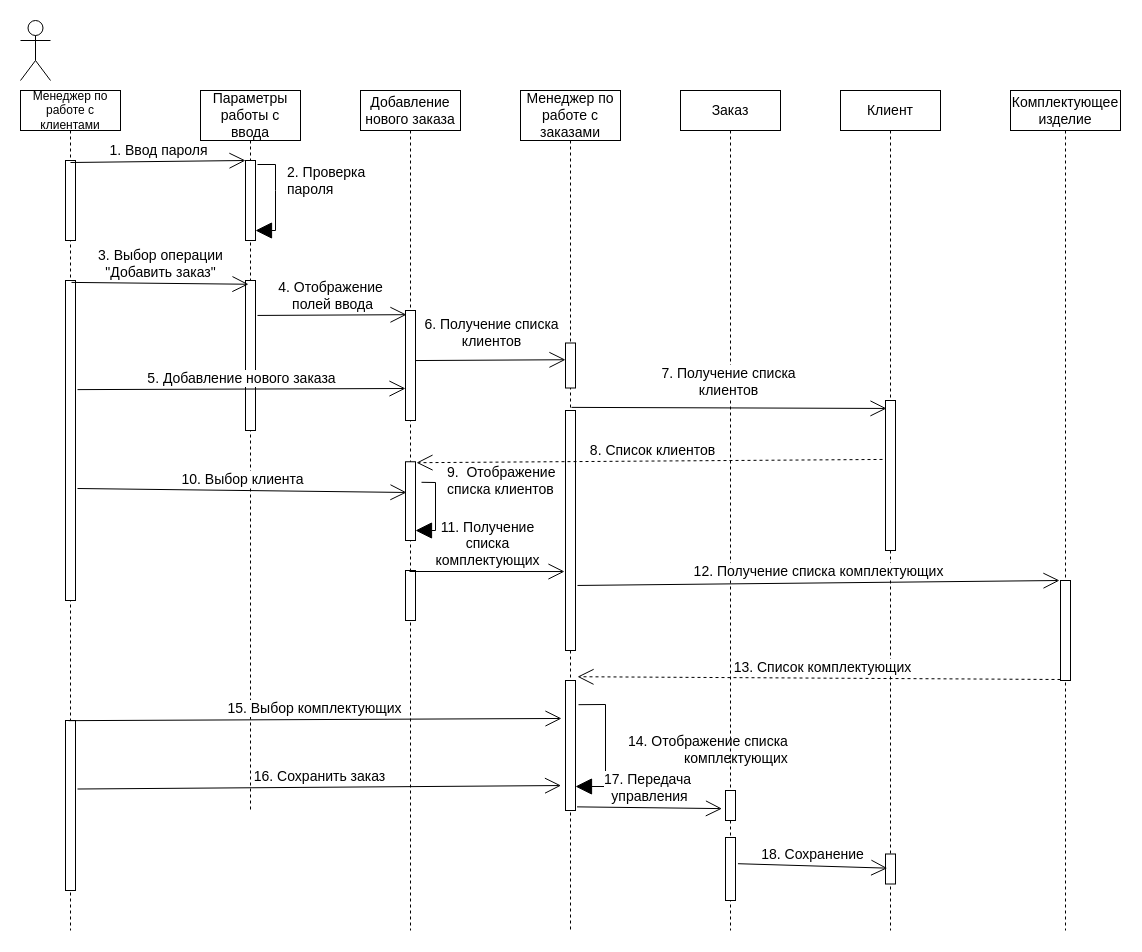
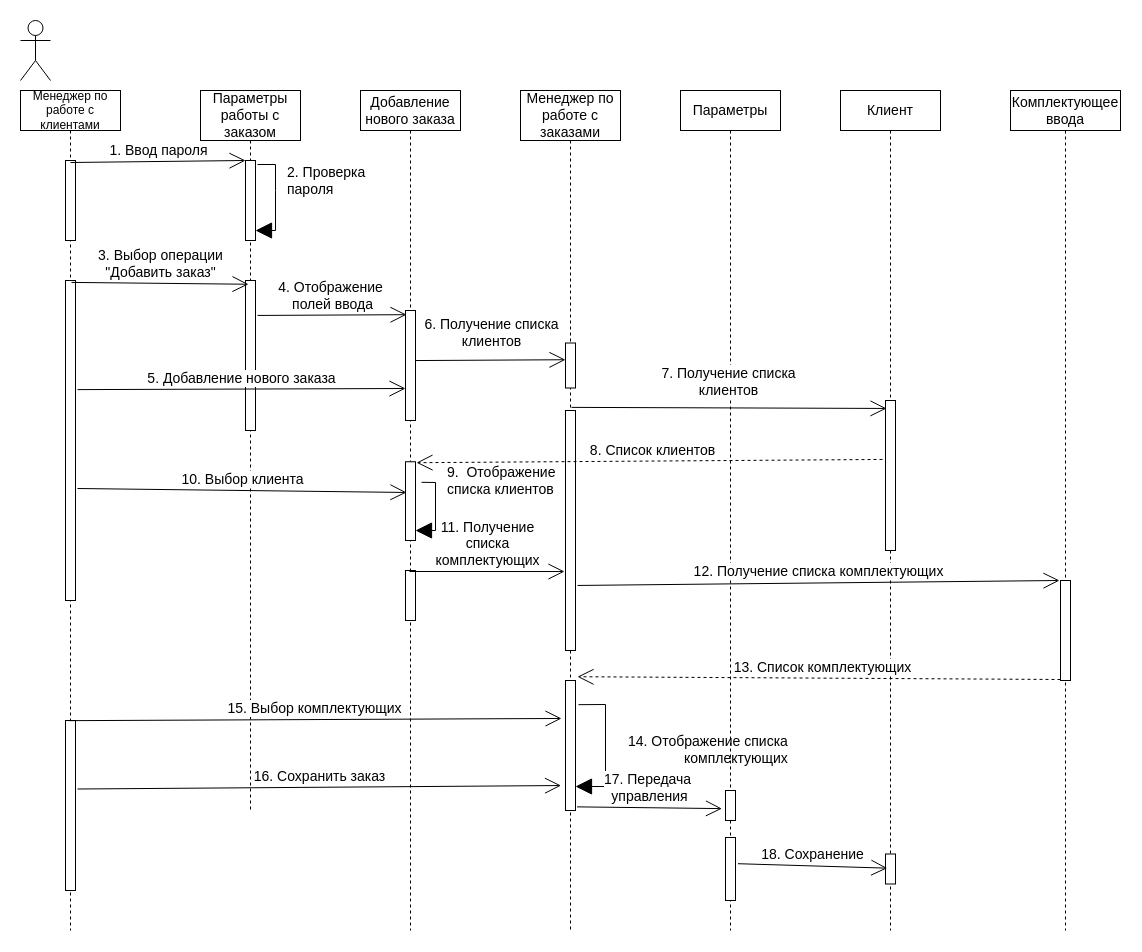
  <mxCell id="0" />
  <mxCell id="1" parent="0" />
  <mxCell id="2" value="" style="shape=umlActor;verticalLabelPosition=bottom;verticalAlign=top;html=1;" vertex="1" parent="1"><mxGeometry x="20" width="30" height="60" as="geometry" y="20" /></mxCell>
  <mxCell id="3" value="Менеджер по работе с клиентами" style="shape=umlLifeline;perimeter=lifelinePerimeter;whiteSpace=wrap;html=1;container=1;collapsible=0;recursiveResize=0;outlineConnect=0;" vertex="1" parent="1"><mxGeometry x="20" y="90" width="100" height="840" as="geometry" /></mxCell>
  <mxCell id="4" value="" style="html=1;points=[];perimeter=orthogonalPerimeter;fontSize=14;" vertex="1" parent="3"><mxGeometry x="45" y="70" width="10" height="80" as="geometry" /></mxCell>
  <mxCell id="5" value="" style="html=1;points=[];perimeter=orthogonalPerimeter;fontSize=14;" vertex="1" parent="3"><mxGeometry x="45" y="190" width="10" height="320" as="geometry" /></mxCell>
  <mxCell id="6" value="" style="html=1;points=[];perimeter=orthogonalPerimeter;fontSize=14;" vertex="1" parent="3"><mxGeometry x="45" y="630" width="10" height="170" as="geometry" /></mxCell>
- <mxCell id="7" value="Параметры работы с ввода" style="shape=umlLifeline;perimeter=lifelinePerimeter;whiteSpace=wrap;html=1;container=1;collapsible=0;recursiveResize=0;outlineConnect=0;fontSize=14;size=50;" vertex="1" parent="1"><mxGeometry x="200" y="90" width="100" height="720" as="geometry" /></mxCell>
+ <mxCell id="7" value="Параметры работы с заказом" style="shape=umlLifeline;perimeter=lifelinePerimeter;whiteSpace=wrap;html=1;container=1;collapsible=0;recursiveResize=0;outlineConnect=0;fontSize=14;size=50;" vertex="1" parent="1"><mxGeometry x="200" y="90" width="100" height="720" as="geometry" /></mxCell>
  <mxCell id="8" value="" style="html=1;points=[];perimeter=orthogonalPerimeter;fontSize=14;" vertex="1" parent="7"><mxGeometry x="45" y="70" width="10" height="80" as="geometry" /></mxCell>
  <mxCell id="9" value="2. Проверка &lt;br&gt;пароля" style="html=1;verticalAlign=bottom;endArrow=block;rounded=0;fontSize=14;endSize=14;exitX=1.2;exitY=0.05;exitDx=0;exitDy=0;exitPerimeter=0;align=left;" edge="1" parent="7" source="8" target="8"><mxGeometry x="0.038" y="10" width="80" relative="1" as="geometry"><mxPoint x="460" y="260" as="sourcePoint" /><mxPoint x="540" y="260" as="targetPoint" /><Array as="points"><mxPoint x="75" y="74" /><mxPoint x="75" y="100" /><mxPoint x="75" y="140" /></Array><mxPoint as="offset" /></mxGeometry></mxCell>
  <mxCell id="10" value="" style="html=1;points=[];perimeter=orthogonalPerimeter;fontSize=14;" vertex="1" parent="7"><mxGeometry x="45" y="190" width="10" height="150" as="geometry" /></mxCell>
  <mxCell id="11" value="Добавление нового заказа" style="shape=umlLifeline;perimeter=lifelinePerimeter;whiteSpace=wrap;html=1;container=1;collapsible=0;recursiveResize=0;outlineConnect=0;fontSize=14;" vertex="1" parent="1"><mxGeometry x="360" y="90" width="100" height="840" as="geometry" /></mxCell>
  <mxCell id="12" value="" style="html=1;points=[];perimeter=orthogonalPerimeter;fontSize=14;" vertex="1" parent="11"><mxGeometry x="45" y="220" width="10" height="110" as="geometry" /></mxCell>
  <mxCell id="13" value="" style="html=1;points=[];perimeter=orthogonalPerimeter;fontSize=14;" vertex="1" parent="11"><mxGeometry x="45" y="371.25" width="10" height="78.75" as="geometry" /></mxCell>
  <mxCell id="14" value="9.&amp;nbsp; Отображение&amp;nbsp;&lt;br&gt;списка клиентов" style="html=1;verticalAlign=bottom;endArrow=block;rounded=0;fontSize=14;endSize=14;align=left;exitX=1.6;exitY=0.261;exitDx=0;exitDy=0;exitPerimeter=0;" edge="1" parent="11" source="13" target="13"><mxGeometry x="-0.22" y="10" width="80" relative="1" as="geometry"><mxPoint x="120" y="310" as="sourcePoint" /><mxPoint x="-95" y="130" as="targetPoint" /><Array as="points"><mxPoint x="75" y="392" /><mxPoint x="75" y="440" /></Array><mxPoint as="offset" /></mxGeometry></mxCell>
  <mxCell id="15" value="" style="html=1;points=[];perimeter=orthogonalPerimeter;fontSize=14;" vertex="1" parent="11"><mxGeometry x="45" y="480" width="10" height="50" as="geometry" /></mxCell>
  <mxCell id="16" value="Менеджер по работе с заказами" style="shape=umlLifeline;perimeter=lifelinePerimeter;whiteSpace=wrap;html=1;container=1;collapsible=0;recursiveResize=0;outlineConnect=0;fontSize=14;size=50;" vertex="1" parent="1"><mxGeometry x="520" y="90" width="100" height="840" as="geometry" /></mxCell>
  <mxCell id="17" value="" style="html=1;points=[];perimeter=orthogonalPerimeter;fontSize=14;" vertex="1" parent="16"><mxGeometry x="45" y="252.5" width="10" height="45" as="geometry" /></mxCell>
  <mxCell id="18" value="" style="html=1;points=[];perimeter=orthogonalPerimeter;fontSize=14;" vertex="1" parent="16"><mxGeometry x="45" y="320" width="10" height="240" as="geometry" /></mxCell>
  <mxCell id="19" value="" style="html=1;points=[];perimeter=orthogonalPerimeter;fontSize=14;" vertex="1" parent="16"><mxGeometry x="45" y="590" width="10" height="130" as="geometry" /></mxCell>
  <mxCell id="20" value="14. Отображение списка&lt;br&gt;&lt;div style=&quot;text-align: right;&quot;&gt;комплектующих&lt;/div&gt;" style="html=1;verticalAlign=bottom;endArrow=block;rounded=0;fontSize=14;endSize=14;align=left;exitX=1.3;exitY=0.186;exitDx=0;exitDy=0;exitPerimeter=0;" edge="1" parent="16" source="19" target="19"><mxGeometry x="0.342" y="16" width="80" relative="1" as="geometry"><mxPoint x="-89" y="401.804" as="sourcePoint" /><mxPoint x="130" y="680" as="targetPoint" /><mxPoint x="5" y="-1" as="offset" /><Array as="points"><mxPoint x="85" y="614" /></Array></mxGeometry></mxCell>
- <mxCell id="21" value="Заказ" style="shape=umlLifeline;perimeter=lifelinePerimeter;whiteSpace=wrap;html=1;container=1;collapsible=0;recursiveResize=0;outlineConnect=0;fontSize=14;" vertex="1" parent="1"><mxGeometry x="680" y="90" width="100" height="840" as="geometry" /></mxCell>
+ <mxCell id="21" value="Параметры" style="shape=umlLifeline;perimeter=lifelinePerimeter;whiteSpace=wrap;html=1;container=1;collapsible=0;recursiveResize=0;outlineConnect=0;fontSize=14;" vertex="1" parent="1"><mxGeometry x="680" y="90" width="100" height="840" as="geometry" /></mxCell>
  <mxCell id="22" value="" style="html=1;points=[];perimeter=orthogonalPerimeter;fontSize=14;" vertex="1" parent="21"><mxGeometry x="45" y="700" width="10" height="30" as="geometry" /></mxCell>
  <mxCell id="23" value="" style="html=1;points=[];perimeter=orthogonalPerimeter;fontSize=14;" vertex="1" parent="21"><mxGeometry x="45" y="747" width="10" height="63" as="geometry" /></mxCell>
  <mxCell id="24" value="Клиент" style="shape=umlLifeline;perimeter=lifelinePerimeter;whiteSpace=wrap;html=1;container=1;collapsible=0;recursiveResize=0;outlineConnect=0;fontSize=14;" vertex="1" parent="1"><mxGeometry x="840" y="90" width="100" height="840" as="geometry" /></mxCell>
  <mxCell id="25" value="" style="html=1;points=[];perimeter=orthogonalPerimeter;fontSize=14;" vertex="1" parent="24"><mxGeometry x="45" y="310" width="10" height="150" as="geometry" /></mxCell>
  <mxCell id="26" value="" style="html=1;points=[];perimeter=orthogonalPerimeter;fontSize=14;" vertex="1" parent="24"><mxGeometry x="45" y="763.5" width="10" height="30" as="geometry" /></mxCell>
- <mxCell id="27" value="Комплектующее изделие" style="shape=umlLifeline;perimeter=lifelinePerimeter;whiteSpace=wrap;html=1;container=1;collapsible=0;recursiveResize=0;outlineConnect=0;fontSize=14;" vertex="1" parent="1"><mxGeometry x="1010" y="90" width="110" height="840" as="geometry" /></mxCell>
+ <mxCell id="27" value="Комплектующее ввода" style="shape=umlLifeline;perimeter=lifelinePerimeter;whiteSpace=wrap;html=1;container=1;collapsible=0;recursiveResize=0;outlineConnect=0;fontSize=14;" vertex="1" parent="1"><mxGeometry x="1010" y="90" width="110" height="840" as="geometry" /></mxCell>
  <mxCell id="28" value="" style="html=1;points=[];perimeter=orthogonalPerimeter;fontSize=14;" vertex="1" parent="27"><mxGeometry x="50" y="490" width="10" height="100" as="geometry" /></mxCell>
  <mxCell id="29" value="1. Ввод пароля" style="html=1;verticalAlign=bottom;startArrow=none;startFill=0;endArrow=open;startSize=6;endSize=14;rounded=0;fontSize=14;exitX=0.5;exitY=0.025;exitDx=0;exitDy=0;exitPerimeter=0;entryX=0;entryY=0;entryDx=0;entryDy=0;entryPerimeter=0;" edge="1" parent="1" source="4" target="8"><mxGeometry width="80" relative="1" as="geometry"><mxPoint x="660" y="350" as="sourcePoint" /><mxPoint x="180" y="260" as="targetPoint" /></mxGeometry></mxCell>
  <mxCell id="30" value="3. Выбор операции&lt;br&gt;&quot;Добавить заказ&quot;" style="html=1;verticalAlign=bottom;startArrow=none;startFill=0;endArrow=open;startSize=6;endSize=14;rounded=0;fontSize=14;entryX=0.3;entryY=0.025;entryDx=0;entryDy=0;entryPerimeter=0;exitX=0.6;exitY=0.006;exitDx=0;exitDy=0;exitPerimeter=0;" edge="1" parent="1" source="5" target="10"><mxGeometry width="80" relative="1" as="geometry"><mxPoint x="130" y="330" as="sourcePoint" /><mxPoint x="255" y="170" as="targetPoint" /></mxGeometry></mxCell>
  <mxCell id="31" value="4. Отображение&amp;nbsp;&lt;br&gt;полей ввода" style="html=1;verticalAlign=bottom;startArrow=none;startFill=0;endArrow=open;startSize=6;endSize=14;rounded=0;fontSize=14;entryX=0.1;entryY=0.038;entryDx=0;entryDy=0;entryPerimeter=0;exitX=1.2;exitY=0.233;exitDx=0;exitDy=0;exitPerimeter=0;" edge="1" parent="1" source="10" target="12"><mxGeometry width="80" relative="1" as="geometry"><mxPoint x="340" y="360" as="sourcePoint" /><mxPoint x="258" y="292" as="targetPoint" /></mxGeometry></mxCell>
  <mxCell id="32" value="5. Добавление нового заказа" style="html=1;verticalAlign=bottom;startArrow=none;startFill=0;endArrow=open;startSize=6;endSize=14;rounded=0;fontSize=14;exitX=1.2;exitY=0.341;exitDx=0;exitDy=0;exitPerimeter=0;entryX=0;entryY=0.709;entryDx=0;entryDy=0;entryPerimeter=0;" edge="1" parent="1" source="5" target="12"><mxGeometry width="80" relative="1" as="geometry"><mxPoint x="267" y="324.95" as="sourcePoint" /><mxPoint x="350" y="360" as="targetPoint" /></mxGeometry></mxCell>
  <mxCell id="33" value="6. Получение списка&lt;br&gt;клиентов" style="html=1;verticalAlign=bottom;startArrow=none;startFill=0;endArrow=open;startSize=6;endSize=14;rounded=0;fontSize=14;exitX=1;exitY=0.455;exitDx=0;exitDy=0;exitPerimeter=0;entryX=0;entryY=0.372;entryDx=0;entryDy=0;entryPerimeter=0;" edge="1" parent="1" source="12" target="17"><mxGeometry x="0.009" y="8" width="80" relative="1" as="geometry"><mxPoint x="87" y="399.12" as="sourcePoint" /><mxPoint x="415" y="397.99" as="targetPoint" /><mxPoint as="offset" /></mxGeometry></mxCell>
  <mxCell id="34" value="7. Получение списка &lt;br&gt;клиентов" style="html=1;verticalAlign=bottom;startArrow=none;startFill=0;endArrow=open;startSize=6;endSize=14;rounded=0;fontSize=14;exitX=0.6;exitY=-0.013;exitDx=0;exitDy=0;exitPerimeter=0;entryX=0.1;entryY=0.053;entryDx=0;entryDy=0;entryPerimeter=0;" edge="1" parent="1" source="18" target="25"><mxGeometry x="-0.006" y="6" width="80" relative="1" as="geometry"><mxPoint x="87" y="399.12" as="sourcePoint" /><mxPoint x="415" y="397.99" as="targetPoint" /><mxPoint as="offset" /></mxGeometry></mxCell>
  <mxCell id="35" value="8. Список клиентов" style="html=1;verticalAlign=bottom;startArrow=none;startFill=0;endArrow=open;startSize=6;endSize=14;rounded=0;fontSize=14;exitX=-0.3;exitY=0.393;exitDx=0;exitDy=0;exitPerimeter=0;dashed=1;entryX=1.1;entryY=0.012;entryDx=0;entryDy=0;entryPerimeter=0;" edge="1" parent="1" source="25" target="13"><mxGeometry x="-0.013" width="80" relative="1" as="geometry"><mxPoint x="660" y="570" as="sourcePoint" /><mxPoint x="490" y="510" as="targetPoint" /><mxPoint as="offset" /></mxGeometry></mxCell>
  <mxCell id="36" value="10. Выбор клиента" style="html=1;verticalAlign=bottom;startArrow=none;startFill=0;endArrow=open;startSize=6;endSize=14;rounded=0;fontSize=14;exitX=1.2;exitY=0.65;exitDx=0;exitDy=0;exitPerimeter=0;entryX=0.1;entryY=0.39;entryDx=0;entryDy=0;entryPerimeter=0;" edge="1" parent="1" source="5" target="13"><mxGeometry width="80" relative="1" as="geometry"><mxPoint x="87" y="399.12" as="sourcePoint" /><mxPoint x="350" y="540" as="targetPoint" /></mxGeometry></mxCell>
  <mxCell id="37" value="11. Получение&lt;br&gt;списка&lt;br&gt;комплектующих" style="html=1;verticalAlign=bottom;startArrow=none;startFill=0;endArrow=open;startSize=6;endSize=14;rounded=0;fontSize=14;exitX=0.4;exitY=0.02;exitDx=0;exitDy=0;exitPerimeter=0;entryX=-0.1;entryY=0.671;entryDx=0;entryDy=0;entryPerimeter=0;" edge="1" parent="1" source="15" target="18"><mxGeometry width="80" relative="1" as="geometry"><mxPoint x="87" y="498" as="sourcePoint" /><mxPoint x="416" y="501.963" as="targetPoint" /></mxGeometry></mxCell>
  <mxCell id="38" value="12. Получение списка комплектующих" style="html=1;verticalAlign=bottom;startArrow=none;startFill=0;endArrow=open;startSize=6;endSize=14;rounded=0;fontSize=14;exitX=1.2;exitY=0.729;exitDx=0;exitDy=0;exitPerimeter=0;entryX=-0.1;entryY=0;entryDx=0;entryDy=0;entryPerimeter=0;" edge="1" parent="1" source="18" target="28"><mxGeometry width="80" relative="1" as="geometry"><mxPoint x="419" y="581" as="sourcePoint" /><mxPoint x="574" y="581.04" as="targetPoint" /></mxGeometry></mxCell>
  <mxCell id="39" value="13. Список комплектующих" style="html=1;verticalAlign=bottom;startArrow=none;startFill=0;endArrow=open;startSize=6;endSize=14;rounded=0;fontSize=14;exitX=0;exitY=0.99;exitDx=0;exitDy=0;exitPerimeter=0;dashed=1;entryX=1.2;entryY=-0.029;entryDx=0;entryDy=0;entryPerimeter=0;" edge="1" parent="1" source="28" target="19"><mxGeometry x="-0.013" width="80" relative="1" as="geometry"><mxPoint x="892" y="468.95" as="sourcePoint" /><mxPoint x="426" y="472.195" as="targetPoint" /><mxPoint as="offset" /></mxGeometry></mxCell>
  <mxCell id="40" value="15. Выбор комплектующих" style="html=1;verticalAlign=bottom;startArrow=none;startFill=0;endArrow=open;startSize=6;endSize=14;rounded=0;fontSize=14;exitX=0.311;exitY=0.001;exitDx=0;exitDy=0;exitPerimeter=0;entryX=-0.4;entryY=0.292;entryDx=0;entryDy=0;entryPerimeter=0;" edge="1" parent="1" source="6" target="19"><mxGeometry width="80" relative="1" as="geometry"><mxPoint x="87" y="498" as="sourcePoint" /><mxPoint x="416" y="501.963" as="targetPoint" /></mxGeometry></mxCell>
  <mxCell id="41" value="16. Сохранить заказ" style="html=1;verticalAlign=bottom;startArrow=none;startFill=0;endArrow=open;startSize=6;endSize=14;rounded=0;fontSize=14;entryX=-0.444;entryY=0.808;entryDx=0;entryDy=0;entryPerimeter=0;exitX=1.2;exitY=0.403;exitDx=0;exitDy=0;exitPerimeter=0;" edge="1" parent="1" source="6" target="19"><mxGeometry width="80" relative="1" as="geometry"><mxPoint x="75" y="780" as="sourcePoint" /><mxPoint x="571" y="725.04" as="targetPoint" /></mxGeometry></mxCell>
  <mxCell id="42" value="17. Передача&amp;nbsp;&lt;br&gt;управления" style="html=1;verticalAlign=bottom;startArrow=none;startFill=0;endArrow=open;startSize=6;endSize=14;rounded=0;fontSize=14;exitX=1.156;exitY=0.972;exitDx=0;exitDy=0;exitPerimeter=0;entryX=-0.356;entryY=0.604;entryDx=0;entryDy=0;entryPerimeter=0;" edge="1" parent="1" source="19" target="22"><mxGeometry width="80" relative="1" as="geometry"><mxPoint x="85" y="775.05" as="sourcePoint" /><mxPoint x="576" y="781" as="targetPoint" /></mxGeometry></mxCell>
  <mxCell id="43" value="18. Сохранение" style="html=1;verticalAlign=bottom;startArrow=none;startFill=0;endArrow=open;startSize=6;endSize=14;rounded=0;fontSize=14;exitX=1.244;exitY=0.416;exitDx=0;exitDy=0;exitPerimeter=0;entryX=0.178;entryY=0.472;entryDx=0;entryDy=0;entryPerimeter=0;" edge="1" parent="1" source="23" target="26"><mxGeometry width="80" relative="1" as="geometry"><mxPoint x="589.76" y="807.13" as="sourcePoint" /><mxPoint x="885" y="863" as="targetPoint" /></mxGeometry></mxCell>
